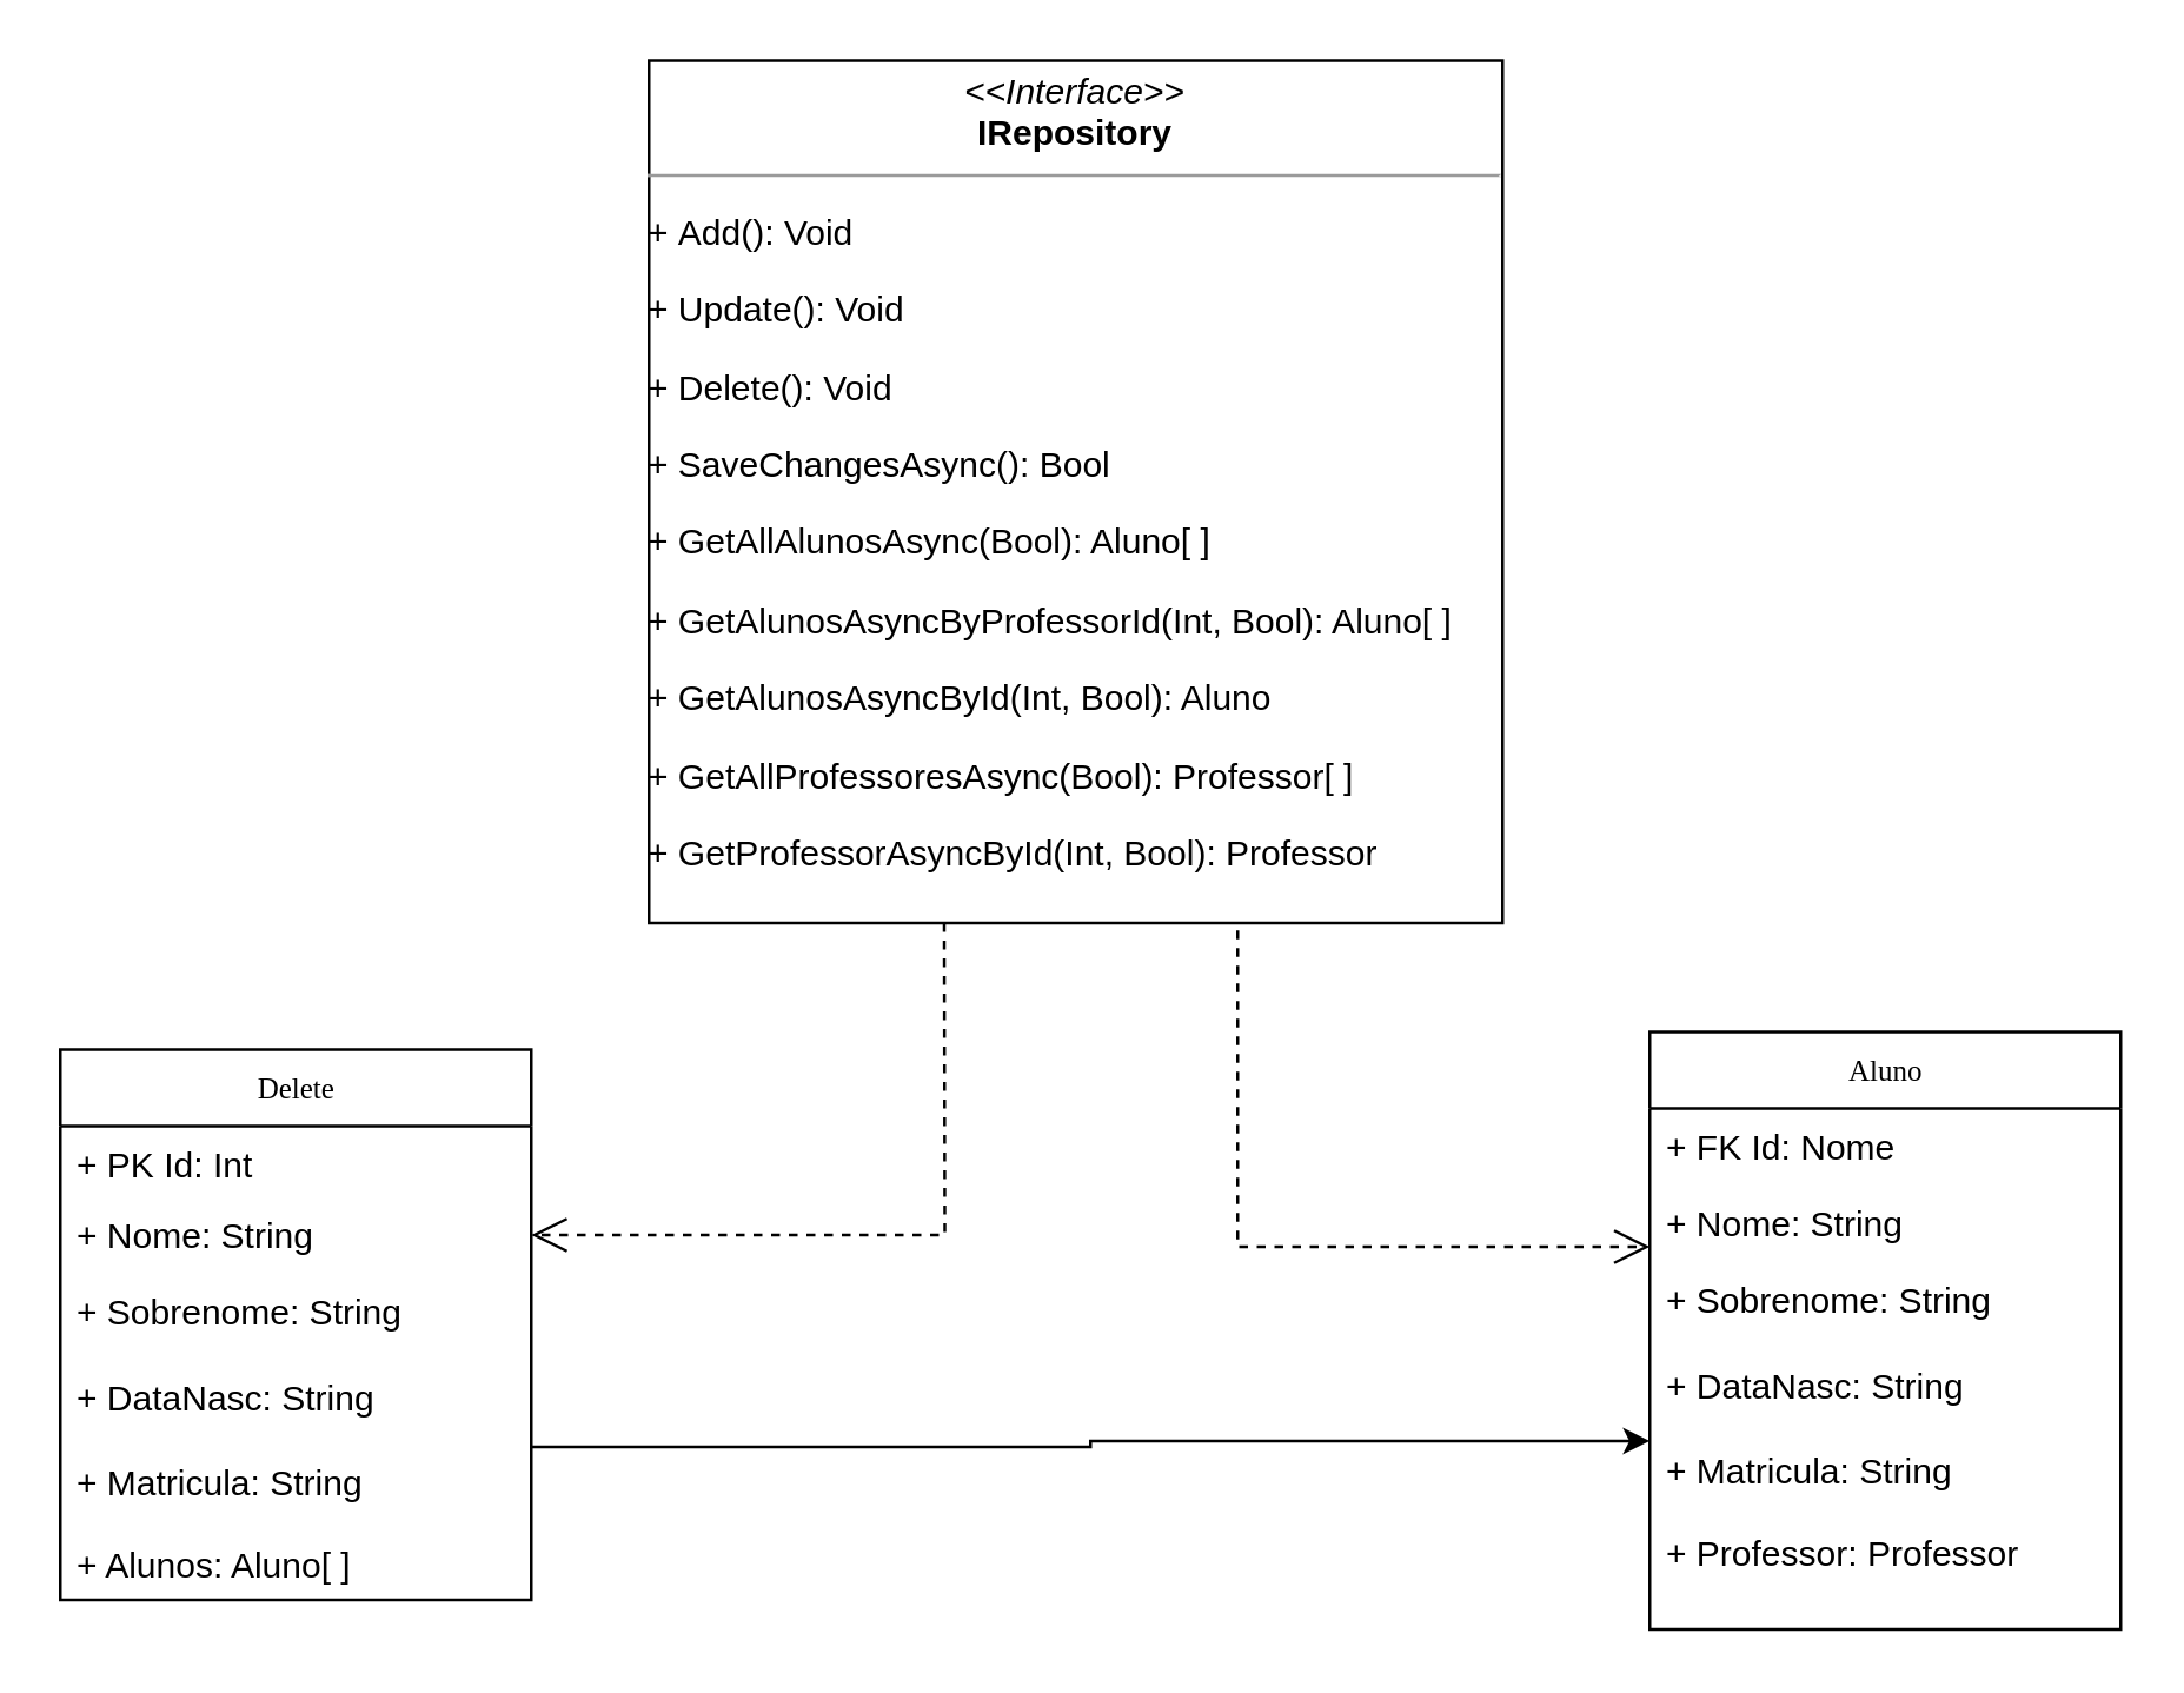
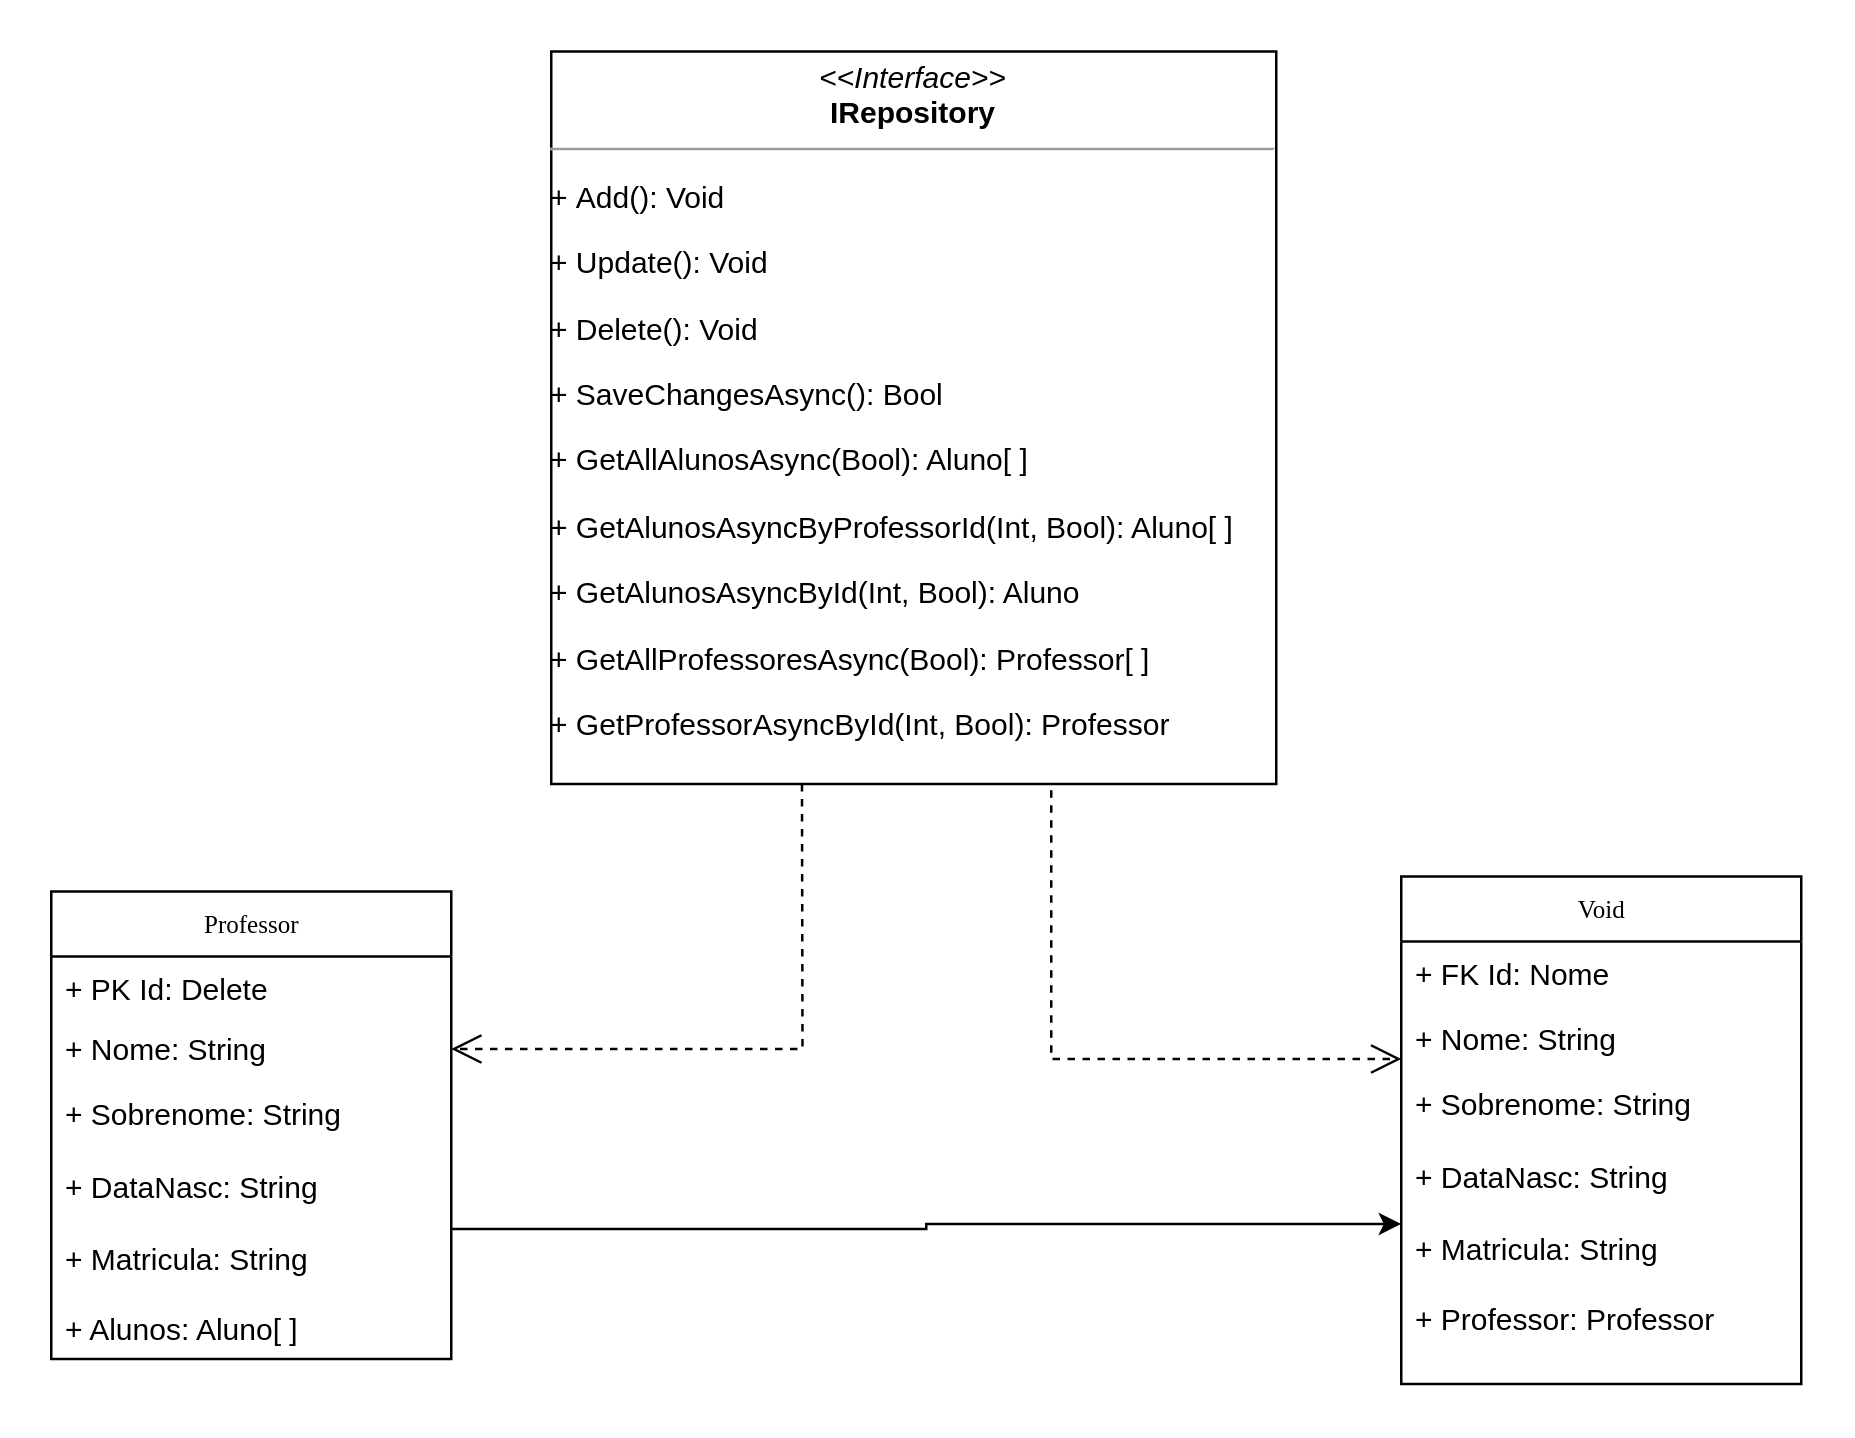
  <mxCell id="0" />
  <mxCell id="1" parent="0" />
  <mxCell id="2" style="edgeStyle=orthogonalEdgeStyle;rounded=0;orthogonalLoop=1;jettySize=auto;html=1;entryX=0;entryY=0.5;entryDx=0;entryDy=0;exitX=0.994;exitY=0.567;exitDx=0;exitDy=0;exitPerimeter=0;" edge="1" parent="1" source="6" target="10"><mxGeometry relative="1" as="geometry"><Array as="points" /></mxGeometry></mxCell>
- <mxCell id="3" value="Delete" style="swimlane;html=1;fontStyle=0;childLayout=stackLayout;horizontal=1;startSize=26;fillColor=none;horizontalStack=0;resizeParent=1;resizeLast=0;collapsible=1;marginBottom=0;swimlaneFillColor=#ffffff;rounded=0;shadow=0;comic=0;labelBackgroundColor=none;strokeColor=#000000;strokeWidth=1;fontFamily=Verdana;fontSize=10;fontColor=#000000;align=center;" parent="1" vertex="1"><mxGeometry x="20" y="356" width="160" height="187" as="geometry" /></mxCell>
- <mxCell id="4" value="+ PK Id: Int" style="text;html=1;strokeColor=none;fillColor=none;align=left;verticalAlign=top;spacingLeft=4;spacingRight=4;whiteSpace=wrap;overflow=hidden;rotatable=0;points=[[0,0.5],[1,0.5]];portConstraint=eastwest;" parent="3" vertex="1"><mxGeometry y="26" width="160" height="24" as="geometry" /></mxCell>
+ <mxCell id="3" value="Professor" style="swimlane;html=1;fontStyle=0;childLayout=stackLayout;horizontal=1;startSize=26;fillColor=none;horizontalStack=0;resizeParent=1;resizeLast=0;collapsible=1;marginBottom=0;swimlaneFillColor=#ffffff;rounded=0;shadow=0;comic=0;labelBackgroundColor=none;strokeColor=#000000;strokeWidth=1;fontFamily=Verdana;fontSize=10;fontColor=#000000;align=center;" parent="1" vertex="1"><mxGeometry x="20" y="356" width="160" height="187" as="geometry" /></mxCell>
+ <mxCell id="4" value="+ PK Id: Delete" style="text;html=1;strokeColor=none;fillColor=none;align=left;verticalAlign=top;spacingLeft=4;spacingRight=4;whiteSpace=wrap;overflow=hidden;rotatable=0;points=[[0,0.5],[1,0.5]];portConstraint=eastwest;" parent="3" vertex="1"><mxGeometry y="26" width="160" height="24" as="geometry" /></mxCell>
  <mxCell id="5" value="+ Nome: String" style="text;html=1;strokeColor=none;fillColor=none;align=left;verticalAlign=top;spacingLeft=4;spacingRight=4;whiteSpace=wrap;overflow=hidden;rotatable=0;points=[[0,0.5],[1,0.5]];portConstraint=eastwest;" parent="3" vertex="1"><mxGeometry y="50" width="160" height="26" as="geometry" /></mxCell>
  <mxCell id="6" value="+ Sobrenome: String&lt;br&gt;&lt;br&gt;+ DataNasc: String&lt;br&gt;&lt;br&gt;+ Matricula: String&lt;br&gt;&lt;br&gt;+ Alunos: Aluno[ ]&lt;br&gt;" style="text;html=1;strokeColor=none;fillColor=none;align=left;verticalAlign=top;spacingLeft=4;spacingRight=4;whiteSpace=wrap;overflow=hidden;rotatable=0;points=[[0,0.5],[1,0.5]];portConstraint=eastwest;" parent="3" vertex="1"><mxGeometry y="76" width="160" height="104" as="geometry" /></mxCell>
- <mxCell id="7" value="Aluno" style="swimlane;html=1;fontStyle=0;childLayout=stackLayout;horizontal=1;startSize=26;fillColor=none;horizontalStack=0;resizeParent=1;resizeLast=0;collapsible=1;marginBottom=0;swimlaneFillColor=#ffffff;rounded=0;shadow=0;comic=0;labelBackgroundColor=none;strokeColor=#000000;strokeWidth=1;fontFamily=Verdana;fontSize=10;fontColor=#000000;align=center;" parent="1" vertex="1"><mxGeometry x="560" y="350" width="160" height="203" as="geometry" /></mxCell>
+ <mxCell id="7" value="Void" style="swimlane;html=1;fontStyle=0;childLayout=stackLayout;horizontal=1;startSize=26;fillColor=none;horizontalStack=0;resizeParent=1;resizeLast=0;collapsible=1;marginBottom=0;swimlaneFillColor=#ffffff;rounded=0;shadow=0;comic=0;labelBackgroundColor=none;strokeColor=#000000;strokeWidth=1;fontFamily=Verdana;fontSize=10;fontColor=#000000;align=center;" parent="1" vertex="1"><mxGeometry x="560" y="350" width="160" height="203" as="geometry" /></mxCell>
  <mxCell id="8" value="+ FK Id: Nome" style="text;html=1;strokeColor=none;fillColor=none;align=left;verticalAlign=top;spacingLeft=4;spacingRight=4;whiteSpace=wrap;overflow=hidden;rotatable=0;points=[[0,0.5],[1,0.5]];portConstraint=eastwest;" parent="7" vertex="1"><mxGeometry y="26" width="160" height="26" as="geometry" /></mxCell>
  <mxCell id="9" value="+ Nome: String" style="text;html=1;strokeColor=none;fillColor=none;align=left;verticalAlign=top;spacingLeft=4;spacingRight=4;whiteSpace=wrap;overflow=hidden;rotatable=0;points=[[0,0.5],[1,0.5]];portConstraint=eastwest;" parent="7" vertex="1"><mxGeometry y="52" width="160" height="26" as="geometry" /></mxCell>
  <mxCell id="10" value="+ Sobrenome: String&lt;br&gt;&lt;br&gt;+ DataNasc: String&lt;br&gt;&lt;br&gt;+ Matricula: String&lt;br&gt;&lt;br&gt;+ Professor: Professor&lt;br&gt;" style="text;html=1;strokeColor=none;fillColor=none;align=left;verticalAlign=top;spacingLeft=4;spacingRight=4;whiteSpace=wrap;overflow=hidden;rotatable=0;points=[[0,0.5],[1,0.5]];portConstraint=eastwest;" parent="7" vertex="1"><mxGeometry y="78" width="160" height="122" as="geometry" /></mxCell>
  <mxCell id="11" style="edgeStyle=orthogonalEdgeStyle;rounded=0;html=1;labelBackgroundColor=none;startFill=0;endArrow=open;endFill=0;endSize=10;fontFamily=Verdana;fontSize=10;dashed=1;entryX=1;entryY=0.5;entryDx=0;entryDy=0;" parent="1" target="5" edge="1"><mxGeometry relative="1" as="geometry"><mxPoint x="320" y="163" as="sourcePoint" /></mxGeometry></mxCell>
  <mxCell id="12" style="edgeStyle=orthogonalEdgeStyle;rounded=0;html=1;dashed=1;labelBackgroundColor=none;startFill=0;endArrow=open;endFill=0;endSize=10;fontFamily=Verdana;fontSize=10;exitX=0.75;exitY=1;exitDx=0;exitDy=0;" parent="1" source="13" target="7" edge="1"><mxGeometry relative="1" as="geometry"><Array as="points"><mxPoint x="438" y="263" /><mxPoint x="420" y="263" /><mxPoint x="420" y="423" /></Array><mxPoint x="420" y="163" as="sourcePoint" /></mxGeometry></mxCell>
  <mxCell id="13" value="&lt;p style=&quot;margin: 0px ; margin-top: 4px ; text-align: center&quot;&gt;&lt;i&gt;&amp;lt;&amp;lt;Interface&amp;gt;&amp;gt;&lt;/i&gt;&lt;br&gt;&lt;b&gt;IRepository&lt;/b&gt;&lt;/p&gt;&lt;hr size=&quot;1&quot;&gt;&lt;p&gt;+&amp;nbsp;&lt;span&gt;Add&lt;/span&gt;&lt;span&gt;(): Void&lt;/span&gt;&lt;/p&gt;&lt;p&gt;+&amp;nbsp;&lt;span&gt;Update&lt;/span&gt;&lt;span&gt;(): Void&lt;/span&gt;&lt;/p&gt;&lt;p&gt;+&amp;nbsp;&lt;span&gt;Delete&lt;/span&gt;&lt;span&gt;(): Void&lt;/span&gt;&lt;/p&gt;&lt;p&gt;+&amp;nbsp;&lt;span&gt;SaveChangesAsync&lt;/span&gt;&lt;span&gt;(): Bool&lt;/span&gt;&lt;/p&gt;&lt;p&gt;+&amp;nbsp;&lt;span&gt;GetAllAlunosAsync&lt;/span&gt;&lt;span&gt;(B&lt;/span&gt;&lt;span&gt;ool&lt;/span&gt;&lt;span&gt;): Aluno[ ]&lt;/span&gt;&lt;/p&gt;&lt;p&gt;+&amp;nbsp;&lt;span&gt;GetAlunosAsyncByProfessorId&lt;/span&gt;&lt;span&gt;(Int, Bool): Aluno[ ]&lt;/span&gt;&lt;/p&gt;&lt;p&gt;+&amp;nbsp;&lt;span&gt;GetAlunosAsyncById&lt;/span&gt;&lt;span&gt;(Int, Bool): Aluno&lt;/span&gt;&lt;/p&gt;&lt;p&gt;+&amp;nbsp;&lt;span&gt;GetAllProfessoresAsync&lt;/span&gt;&lt;span&gt;(B&lt;/span&gt;&lt;span&gt;ool&lt;/span&gt;&lt;span&gt;): Professor[ ]&lt;/span&gt;&lt;/p&gt;&lt;p&gt;+&amp;nbsp;&lt;span&gt;GetProfessorAsyncById&lt;/span&gt;&lt;span&gt;(Int, Bool): Professor&lt;/span&gt;&lt;/p&gt;" style="verticalAlign=top;align=left;overflow=fill;fontSize=12;fontFamily=Helvetica;html=1;rounded=0;shadow=0;comic=0;labelBackgroundColor=none;strokeColor=#000000;strokeWidth=1;fillColor=#ffffff;" parent="1" vertex="1"><mxGeometry x="220" y="20" width="290" height="293" as="geometry" /></mxCell>
